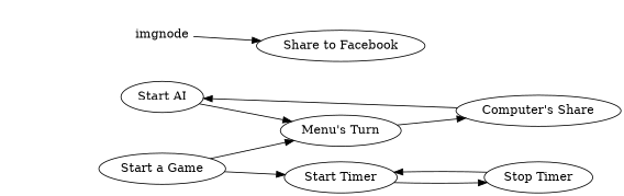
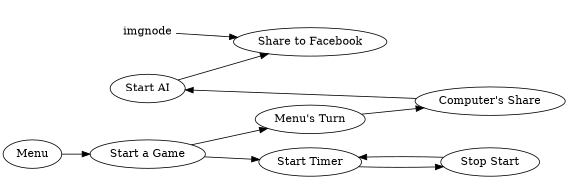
  digraph {
    rankdir=LR
    imgnode [color=white fixedsize=true shape=square width=1]
    "Share to Facebook"
+   Menu
    "Start a Game"
    "Start Timer"
    n6 [label="Menu's Turn"]
-   "Stop Timer"
+   "Stop Timer" [label="Stop Start"]
    n8 [label="Computer's Share"]
    n9 [label="Start AI"]
    imgnode -> "Share to Facebook"
+   Menu -> "Start a Game"
    "Start a Game" -> "Start Timer"
    "Start a Game" -> n6
    "Start Timer" -> "Stop Timer"
    n6 -> n8
    "Stop Timer" -> "Start Timer"
    n8 -> n9
-   n9 -> n6
+   n9 -> "Share to Facebook"
  }
